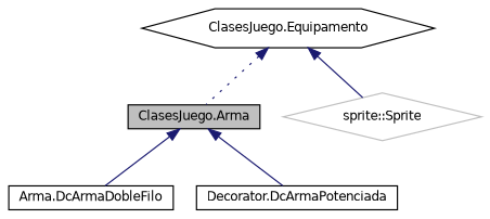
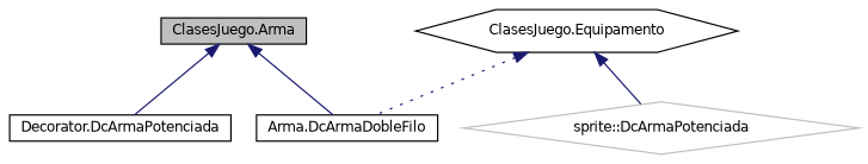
  digraph {
    node [color=black fillcolor=white fontname=Helvetica fontsize=10 shape=box style=filled]
    edge [color=midnightblue dir=back fontname=Helvetica fontsize=10 labelfontname=Helvetica labelfontsize=10 style=solid]
    n1 [fillcolor=grey75 fontcolor=black height=0.2 label="ClasesJuego.Arma" width=0.4]
    n2 [height=0.2 label="Arma.DcArmaDobleFilo" width=0.4]
    n3 [height=0.2 label="Decorator.DcArmaPotenciada" width=0.4]
    n4 [height=0.2 label="ClasesJuego.Equipamento" shape=hexagon width=0.4]
-   n5 [color=grey75 height=0.2 label="sprite::Sprite" shape=diamond width=0.4]
+   n5 [color=grey75 height=0.2 label="sprite::DcArmaPotenciada" shape=diamond width=0.4]
    n1 -> n2
    n1 -> n3
-   n4 -> n1 [style=dotted]
+   n4 -> n2 [style=dotted]
    n4 -> n5
  }
